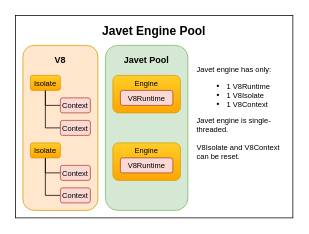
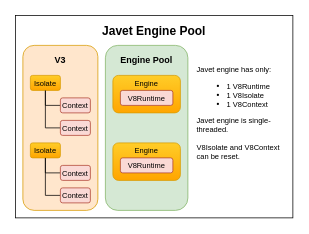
  <mxCell id="0" />
  <mxCell id="1" parent="0" />
  <mxCell id="2" value="" style="rounded=0;whiteSpace=wrap;html=1;fontSize=10;" parent="1" vertex="1"><mxGeometry x="20" width="370" height="270" as="geometry" y="20" /></mxCell>
  <mxCell id="3" value="Javet Engine Pool" style="text;html=1;strokeColor=none;fillColor=none;align=center;verticalAlign=middle;whiteSpace=wrap;rounded=0;fontStyle=1;fontSize=16;" parent="1" vertex="1"><mxGeometry x="30" y="30" width="350" height="20" as="geometry" /></mxCell>
  <mxCell id="4" value="" style="rounded=1;whiteSpace=wrap;html=1;fillColor=#ffe6cc;strokeColor=#d79b00;" parent="1" vertex="1"><mxGeometry x="30" y="60" width="100" height="220" as="geometry" /></mxCell>
- <mxCell id="5" value="V8" style="text;html=1;strokeColor=none;fillColor=none;align=center;verticalAlign=middle;whiteSpace=wrap;rounded=0;fontStyle=1" parent="1" vertex="1"><mxGeometry x="60" y="70" width="40" height="20" as="geometry" /></mxCell>
+ <mxCell id="5" value="V3" style="text;html=1;strokeColor=none;fillColor=none;align=center;verticalAlign=middle;whiteSpace=wrap;rounded=0;fontStyle=1" parent="1" vertex="1"><mxGeometry x="60" y="70" width="40" height="20" as="geometry" /></mxCell>
  <mxCell id="6" style="edgeStyle=orthogonalEdgeStyle;rounded=0;orthogonalLoop=1;jettySize=auto;html=1;exitX=0.5;exitY=1;exitDx=0;exitDy=0;entryX=0;entryY=0.5;entryDx=0;entryDy=0;endArrow=none;endFill=0;fontSize=10;fontColor=#4D4D4D;" parent="1" source="7" target="8" edge="1"><mxGeometry relative="1" as="geometry"><Array as="points"><mxPoint x="60" y="140" /></Array></mxGeometry></mxCell>
  <mxCell id="7" value="Isolate" style="rounded=1;whiteSpace=wrap;html=1;fontSize=10;align=center;fillColor=#ffcd28;strokeColor=#d79b00;gradientColor=#ffa500;" parent="1" vertex="1"><mxGeometry x="40" y="100" width="40" height="20" as="geometry" /></mxCell>
  <mxCell id="8" value="Context" style="rounded=1;whiteSpace=wrap;html=1;fontSize=10;align=center;fillColor=#fad9d5;strokeColor=#ae4132;" parent="1" vertex="1"><mxGeometry x="80" y="130" width="40" height="20" as="geometry" /></mxCell>
  <mxCell id="9" style="edgeStyle=orthogonalEdgeStyle;rounded=0;orthogonalLoop=1;jettySize=auto;html=1;exitX=0;exitY=0.5;exitDx=0;exitDy=0;endArrow=none;endFill=0;fontSize=10;fontColor=#4D4D4D;" parent="1" source="10" edge="1"><mxGeometry relative="1" as="geometry"><mxPoint x="60" y="120" as="targetPoint" /><Array as="points"><mxPoint x="60" y="170" /></Array></mxGeometry></mxCell>
  <mxCell id="10" value="Context" style="rounded=1;whiteSpace=wrap;html=1;fontSize=10;align=center;fillColor=#fad9d5;strokeColor=#ae4132;" parent="1" vertex="1"><mxGeometry x="80" y="160" width="40" height="20" as="geometry" /></mxCell>
  <mxCell id="11" style="edgeStyle=orthogonalEdgeStyle;rounded=0;orthogonalLoop=1;jettySize=auto;html=1;exitX=0.5;exitY=1;exitDx=0;exitDy=0;entryX=0;entryY=0.5;entryDx=0;entryDy=0;endArrow=none;endFill=0;fontSize=10;fontColor=#4D4D4D;" parent="1" source="12" target="13" edge="1"><mxGeometry relative="1" as="geometry"><Array as="points"><mxPoint x="60" y="230" /></Array></mxGeometry></mxCell>
  <mxCell id="12" value="Isolate" style="rounded=1;whiteSpace=wrap;html=1;fontSize=10;align=center;fillColor=#ffcd28;strokeColor=#d79b00;gradientColor=#ffa500;" parent="1" vertex="1"><mxGeometry x="40" y="190" width="40" height="20" as="geometry" /></mxCell>
  <mxCell id="13" value="Context" style="rounded=1;whiteSpace=wrap;html=1;fontSize=10;align=center;fillColor=#fad9d5;strokeColor=#ae4132;" parent="1" vertex="1"><mxGeometry x="80" y="220" width="40" height="20" as="geometry" /></mxCell>
  <mxCell id="14" style="edgeStyle=orthogonalEdgeStyle;rounded=0;orthogonalLoop=1;jettySize=auto;html=1;exitX=0;exitY=0.5;exitDx=0;exitDy=0;endArrow=none;endFill=0;fontSize=10;fontColor=#4D4D4D;" parent="1" source="15" edge="1"><mxGeometry relative="1" as="geometry"><mxPoint x="60" y="210" as="targetPoint" /><Array as="points"><mxPoint x="60" y="260" /></Array></mxGeometry></mxCell>
  <mxCell id="15" value="Context" style="rounded=1;whiteSpace=wrap;html=1;fontSize=10;align=center;fillColor=#fad9d5;strokeColor=#ae4132;" parent="1" vertex="1"><mxGeometry x="80" y="250" width="40" height="20" as="geometry" /></mxCell>
  <mxCell id="16" value="" style="rounded=1;whiteSpace=wrap;html=1;fillColor=#d5e8d4;strokeColor=#82b366;" vertex="1" parent="1"><mxGeometry x="140" y="60" width="110" height="220" as="geometry" /></mxCell>
- <mxCell id="17" value="Javet Pool" style="text;html=1;strokeColor=none;fillColor=none;align=center;verticalAlign=middle;whiteSpace=wrap;rounded=0;fontStyle=1" vertex="1" parent="1"><mxGeometry x="150" y="70" width="90" height="20" as="geometry" /></mxCell>
+ <mxCell id="17" value="Engine Pool" style="text;html=1;strokeColor=none;fillColor=none;align=center;verticalAlign=middle;whiteSpace=wrap;rounded=0;fontStyle=1" vertex="1" parent="1"><mxGeometry x="150" y="70" width="90" height="20" as="geometry" /></mxCell>
  <mxCell id="18" value="" style="rounded=1;whiteSpace=wrap;html=1;fontSize=10;align=center;fillColor=#ffcd28;strokeColor=#d79b00;gradientColor=#ffa500;" vertex="1" parent="1"><mxGeometry x="150" y="100" width="90" height="50" as="geometry" /></mxCell>
  <mxCell id="19" value="V8Runtime" style="rounded=1;whiteSpace=wrap;html=1;fontSize=10;align=center;fillColor=#fad9d5;strokeColor=#ae4132;" vertex="1" parent="1"><mxGeometry x="160" y="120" width="70" height="20" as="geometry" /></mxCell>
  <mxCell id="20" value="Engine" style="text;html=1;strokeColor=none;fillColor=none;align=center;verticalAlign=middle;whiteSpace=wrap;rounded=0;fontSize=10;" vertex="1" parent="1"><mxGeometry x="175" y="100" width="40" height="20" as="geometry" /></mxCell>
  <mxCell id="21" value="" style="rounded=1;whiteSpace=wrap;html=1;fontSize=10;align=center;fillColor=#ffcd28;strokeColor=#d79b00;gradientColor=#ffa500;" vertex="1" parent="1"><mxGeometry x="150" y="190" width="90" height="50" as="geometry" /></mxCell>
  <mxCell id="22" value="V8Runtime" style="rounded=1;whiteSpace=wrap;html=1;fontSize=10;align=center;fillColor=#fad9d5;strokeColor=#ae4132;" vertex="1" parent="1"><mxGeometry x="160" y="210" width="70" height="20" as="geometry" /></mxCell>
  <mxCell id="23" value="Engine" style="text;html=1;strokeColor=none;fillColor=none;align=center;verticalAlign=middle;whiteSpace=wrap;rounded=0;fontSize=10;" vertex="1" parent="1"><mxGeometry x="175" y="190" width="40" height="20" as="geometry" /></mxCell>
  <mxCell id="24" value="Javet engine has only:&lt;br&gt;&lt;ul&gt;&lt;li&gt;1 V8Runtime&lt;/li&gt;&lt;li&gt;1 V8Isolate&lt;/li&gt;&lt;li&gt;1 V8Context&lt;/li&gt;&lt;/ul&gt;&lt;div&gt;Javet engine is single-threaded.&lt;/div&gt;&lt;div&gt;&lt;br&gt;&lt;/div&gt;&lt;div&gt;V8Isolate and V8Context can be reset.&lt;/div&gt;" style="text;html=1;strokeColor=none;fillColor=none;align=left;verticalAlign=top;whiteSpace=wrap;rounded=0;fontSize=10;fontColor=#000000;" vertex="1" parent="1"><mxGeometry x="260" y="80" width="120" height="140" as="geometry" /></mxCell>
